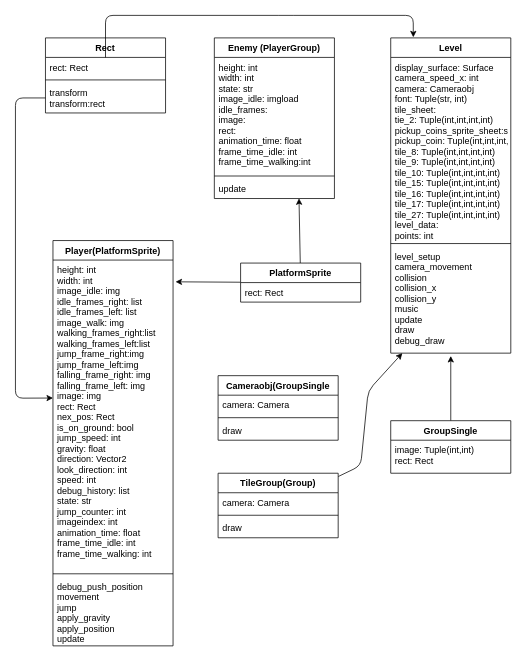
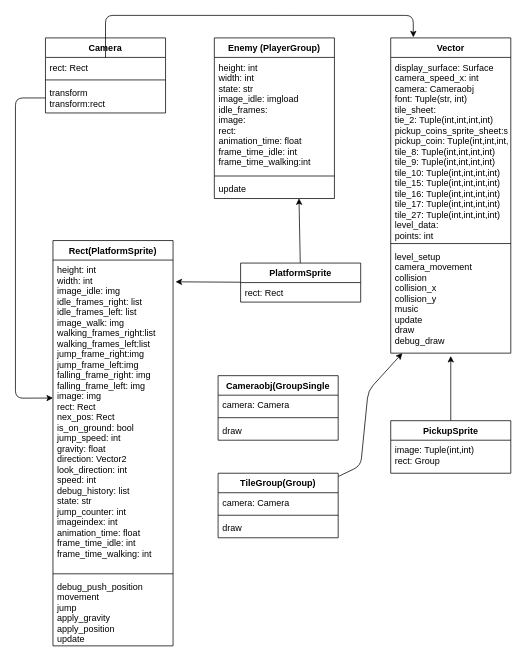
  <mxCell id="0" />
  <mxCell id="1" parent="0" />
  <mxCell id="2" style="edgeStyle=none;html=1;exitX=0;exitY=0.5;exitDx=0;exitDy=0;entryX=0;entryY=0.444;entryDx=0;entryDy=0;entryPerimeter=0;" edge="1" parent="1" source="6" target="12"><mxGeometry relative="1" as="geometry"><mxPoint x="30" y="540" as="targetPoint" /><Array as="points"><mxPoint x="20" y="130" /><mxPoint x="20" y="530" /></Array></mxGeometry></mxCell>
- <mxCell id="3" value="Rect" style="swimlane;fontStyle=1;align=center;verticalAlign=top;childLayout=stackLayout;horizontal=1;startSize=26;horizontalStack=0;resizeParent=1;resizeParentMax=0;resizeLast=0;collapsible=1;marginBottom=0;" vertex="1" parent="1"><mxGeometry x="60" y="50" width="160" height="100" as="geometry" /></mxCell>
+ <mxCell id="3" value="Camera" style="swimlane;fontStyle=1;align=center;verticalAlign=top;childLayout=stackLayout;horizontal=1;startSize=26;horizontalStack=0;resizeParent=1;resizeParentMax=0;resizeLast=0;collapsible=1;marginBottom=0;" vertex="1" parent="1"><mxGeometry x="60" y="50" width="160" height="100" as="geometry" /></mxCell>
  <mxCell id="4" value="rect: Rect" style="text;strokeColor=none;fillColor=none;align=left;verticalAlign=top;spacingLeft=4;spacingRight=4;overflow=hidden;rotatable=0;points=[[0,0.5],[1,0.5]];portConstraint=eastwest;" vertex="1" parent="3"><mxGeometry y="26" width="160" height="26" as="geometry" /></mxCell>
  <mxCell id="5" value="" style="line;strokeWidth=1;fillColor=none;align=left;verticalAlign=middle;spacingTop=-1;spacingLeft=3;spacingRight=3;rotatable=0;labelPosition=right;points=[];portConstraint=eastwest;strokeColor=inherit;" vertex="1" parent="3"><mxGeometry y="52" width="160" height="8" as="geometry" /></mxCell>
  <mxCell id="6" value="transform&#10;transform:rect" style="text;strokeColor=none;fillColor=none;align=left;verticalAlign=top;spacingLeft=4;spacingRight=4;overflow=hidden;rotatable=0;points=[[0,0.5],[1,0.5]];portConstraint=eastwest;" vertex="1" parent="3"><mxGeometry y="60" width="160" height="40" as="geometry" /></mxCell>
  <mxCell id="7" value="Enemy (PlayerGroup)" style="swimlane;fontStyle=1;align=center;verticalAlign=top;childLayout=stackLayout;horizontal=1;startSize=26;horizontalStack=0;resizeParent=1;resizeParentMax=0;resizeLast=0;collapsible=1;marginBottom=0;" vertex="1" parent="1"><mxGeometry x="285" y="50" width="160" height="214" as="geometry" /></mxCell>
  <mxCell id="8" value="height: int&#10;width: int&#10;state: str&#10;image_idle: imgload&#10;idle_frames:&#10;image:&#10;rect:&#10;animation_time: float&#10;frame_time_idle: int&#10;frame_time_walking:int&#10;" style="text;strokeColor=none;fillColor=none;align=left;verticalAlign=top;spacingLeft=4;spacingRight=4;overflow=hidden;rotatable=0;points=[[0,0.5],[1,0.5]];portConstraint=eastwest;" vertex="1" parent="7"><mxGeometry y="26" width="160" height="154" as="geometry" /></mxCell>
  <mxCell id="9" value="" style="line;strokeWidth=1;fillColor=none;align=left;verticalAlign=middle;spacingTop=-1;spacingLeft=3;spacingRight=3;rotatable=0;labelPosition=right;points=[];portConstraint=eastwest;strokeColor=inherit;" vertex="1" parent="7"><mxGeometry y="180" width="160" height="8" as="geometry" /></mxCell>
  <mxCell id="10" value="update" style="text;strokeColor=none;fillColor=none;align=left;verticalAlign=top;spacingLeft=4;spacingRight=4;overflow=hidden;rotatable=0;points=[[0,0.5],[1,0.5]];portConstraint=eastwest;" vertex="1" parent="7"><mxGeometry y="188" width="160" height="26" as="geometry" /></mxCell>
- <mxCell id="11" value="Player(PlatformSprite)" style="swimlane;fontStyle=1;align=center;verticalAlign=top;childLayout=stackLayout;horizontal=1;startSize=26;horizontalStack=0;resizeParent=1;resizeParentMax=0;resizeLast=0;collapsible=1;marginBottom=0;" vertex="1" parent="1"><mxGeometry x="70" y="320" width="160" height="540" as="geometry" /></mxCell>
+ <mxCell id="11" value="Rect(PlatformSprite)" style="swimlane;fontStyle=1;align=center;verticalAlign=top;childLayout=stackLayout;horizontal=1;startSize=26;horizontalStack=0;resizeParent=1;resizeParentMax=0;resizeLast=0;collapsible=1;marginBottom=0;" vertex="1" parent="1"><mxGeometry x="70" y="320" width="160" height="540" as="geometry" /></mxCell>
  <mxCell id="12" value="height: int&#10;width: int&#10;image_idle: img&#10;idle_frames_right: list&#10;idle_frames_left: list&#10;image_walk: img&#10;walking_frames_right:list&#10;walking_frames_left:list&#10;jump_frame_right:img&#10;jump_frame_left:img&#10;falling_frame_right: img&#10;falling_frame_left: img&#10;image: img&#10;rect: Rect&#10;nex_pos: Rect&#10;is_on_ground: bool&#10;jump_speed: int&#10;gravity: float&#10;direction: Vector2&#10;look_direction: int&#10;speed: int&#10;debug_history: list&#10;state: str&#10;jump_counter: int&#10;imageindex: int&#10;animation_time: float&#10;frame_time_idle: int&#10;frame_time_walking: int" style="text;strokeColor=none;fillColor=none;align=left;verticalAlign=top;spacingLeft=4;spacingRight=4;overflow=hidden;rotatable=0;points=[[0,0.5],[1,0.5]];portConstraint=eastwest;" vertex="1" parent="11"><mxGeometry y="26" width="160" height="414" as="geometry" /></mxCell>
  <mxCell id="13" value="" style="line;strokeWidth=1;fillColor=none;align=left;verticalAlign=middle;spacingTop=-1;spacingLeft=3;spacingRight=3;rotatable=0;labelPosition=right;points=[];portConstraint=eastwest;strokeColor=inherit;" vertex="1" parent="11"><mxGeometry y="440" width="160" height="8" as="geometry" /></mxCell>
  <mxCell id="14" value="debug_push_position&#10;movement&#10;jump&#10;apply_gravity&#10;apply_position&#10;update&#10;" style="text;strokeColor=none;fillColor=none;align=left;verticalAlign=top;spacingLeft=4;spacingRight=4;overflow=hidden;rotatable=0;points=[[0,0.5],[1,0.5]];portConstraint=eastwest;" vertex="1" parent="11"><mxGeometry y="448" width="160" height="92" as="geometry" /></mxCell>
  <mxCell id="15" style="edgeStyle=none;html=1;entryX=0.5;entryY=1.027;entryDx=0;entryDy=0;entryPerimeter=0;" edge="1" parent="1" source="16" target="21"><mxGeometry relative="1" as="geometry" /></mxCell>
- <mxCell id="16" value="GroupSingle" style="swimlane;fontStyle=1;align=center;verticalAlign=top;childLayout=stackLayout;horizontal=1;startSize=26;horizontalStack=0;resizeParent=1;resizeParentMax=0;resizeLast=0;collapsible=1;marginBottom=0;" vertex="1" parent="1"><mxGeometry x="520" y="560" width="160" height="70" as="geometry" /></mxCell>
- <mxCell id="17" value="image: Tuple(int,int)&#10;rect: Rect" style="text;strokeColor=none;fillColor=none;align=left;verticalAlign=top;spacingLeft=4;spacingRight=4;overflow=hidden;rotatable=0;points=[[0,0.5],[1,0.5]];portConstraint=eastwest;" vertex="1" parent="16"><mxGeometry y="26" width="160" height="44" as="geometry" /></mxCell>
- <mxCell id="18" value="Level" style="swimlane;fontStyle=1;align=center;verticalAlign=top;childLayout=stackLayout;horizontal=1;startSize=26;horizontalStack=0;resizeParent=1;resizeParentMax=0;resizeLast=0;collapsible=1;marginBottom=0;" vertex="1" parent="1"><mxGeometry x="520" y="50" width="160" height="420" as="geometry" /></mxCell>
+ <mxCell id="16" value="PickupSprite" style="swimlane;fontStyle=1;align=center;verticalAlign=top;childLayout=stackLayout;horizontal=1;startSize=26;horizontalStack=0;resizeParent=1;resizeParentMax=0;resizeLast=0;collapsible=1;marginBottom=0;" vertex="1" parent="1"><mxGeometry x="520" y="560" width="160" height="70" as="geometry" /></mxCell>
+ <mxCell id="17" value="image: Tuple(int,int)&#10;rect: Group" style="text;strokeColor=none;fillColor=none;align=left;verticalAlign=top;spacingLeft=4;spacingRight=4;overflow=hidden;rotatable=0;points=[[0,0.5],[1,0.5]];portConstraint=eastwest;" vertex="1" parent="16"><mxGeometry y="26" width="160" height="44" as="geometry" /></mxCell>
+ <mxCell id="18" value="Vector" style="swimlane;fontStyle=1;align=center;verticalAlign=top;childLayout=stackLayout;horizontal=1;startSize=26;horizontalStack=0;resizeParent=1;resizeParentMax=0;resizeLast=0;collapsible=1;marginBottom=0;" vertex="1" parent="1"><mxGeometry x="520" y="50" width="160" height="420" as="geometry" /></mxCell>
  <mxCell id="19" value="display_surface: Surface&#10;camera_speed_x: int&#10;camera: Cameraobj&#10;font: Tuple(str, int)&#10;tile_sheet:&#10;tie_2: Tuple(int,int,int,int)&#10;pickup_coins_sprite_sheet:str&#10;pickup_coin: Tuple(int,int,int,int)&#10;tile_8: Tuple(int,int,int,int)&#10;tile_9: Tuple(int,int,int,int)&#10;tile_10: Tuple(int,int,int,int)&#10;tile_15: Tuple(int,int,int,int)&#10;tile_16: Tuple(int,int,int,int)&#10;tile_17: Tuple(int,int,int,int)&#10;tile_27: Tuple(int,int,int,int)&#10;level_data:&#10;points: int&#10;" style="text;strokeColor=none;fillColor=none;align=left;verticalAlign=top;spacingLeft=4;spacingRight=4;overflow=hidden;rotatable=0;points=[[0,0.5],[1,0.5]];portConstraint=eastwest;" vertex="1" parent="18"><mxGeometry y="26" width="160" height="244" as="geometry" /></mxCell>
  <mxCell id="20" value="" style="line;strokeWidth=1;fillColor=none;align=left;verticalAlign=middle;spacingTop=-1;spacingLeft=3;spacingRight=3;rotatable=0;labelPosition=right;points=[];portConstraint=eastwest;strokeColor=inherit;" vertex="1" parent="18"><mxGeometry y="270" width="160" height="8" as="geometry" /></mxCell>
  <mxCell id="21" value="level_setup&#10;camera_movement&#10;collision&#10;collision_x&#10;collision_y&#10;music&#10;update&#10;draw&#10;debug_draw" style="text;strokeColor=none;fillColor=none;align=left;verticalAlign=top;spacingLeft=4;spacingRight=4;overflow=hidden;rotatable=0;points=[[0,0.5],[1,0.5]];portConstraint=eastwest;" vertex="1" parent="18"><mxGeometry y="278" width="160" height="142" as="geometry" /></mxCell>
  <mxCell id="22" value="Cameraobj(GroupSingle" style="swimlane;fontStyle=1;align=center;verticalAlign=top;childLayout=stackLayout;horizontal=1;startSize=26;horizontalStack=0;resizeParent=1;resizeParentMax=0;resizeLast=0;collapsible=1;marginBottom=0;" vertex="1" parent="1"><mxGeometry x="290" y="500" width="160" height="86" as="geometry" /></mxCell>
  <mxCell id="23" value="camera: Camera" style="text;strokeColor=none;fillColor=none;align=left;verticalAlign=top;spacingLeft=4;spacingRight=4;overflow=hidden;rotatable=0;points=[[0,0.5],[1,0.5]];portConstraint=eastwest;" vertex="1" parent="22"><mxGeometry y="26" width="160" height="26" as="geometry" /></mxCell>
  <mxCell id="24" value="" style="line;strokeWidth=1;fillColor=none;align=left;verticalAlign=middle;spacingTop=-1;spacingLeft=3;spacingRight=3;rotatable=0;labelPosition=right;points=[];portConstraint=eastwest;strokeColor=inherit;" vertex="1" parent="22"><mxGeometry y="52" width="160" height="8" as="geometry" /></mxCell>
  <mxCell id="25" value="draw" style="text;strokeColor=none;fillColor=none;align=left;verticalAlign=top;spacingLeft=4;spacingRight=4;overflow=hidden;rotatable=0;points=[[0,0.5],[1,0.5]];portConstraint=eastwest;" vertex="1" parent="22"><mxGeometry y="60" width="160" height="26" as="geometry" /></mxCell>
  <mxCell id="26" style="edgeStyle=none;html=1;entryX=1.021;entryY=0.07;entryDx=0;entryDy=0;entryPerimeter=0;" edge="1" parent="1" source="28" target="12"><mxGeometry relative="1" as="geometry" /></mxCell>
  <mxCell id="27" style="edgeStyle=none;html=1;entryX=0.705;entryY=0.991;entryDx=0;entryDy=0;entryPerimeter=0;" edge="1" parent="1" source="28" target="10"><mxGeometry relative="1" as="geometry" /></mxCell>
  <mxCell id="28" value="PlatformSprite" style="swimlane;fontStyle=1;align=center;verticalAlign=top;childLayout=stackLayout;horizontal=1;startSize=26;horizontalStack=0;resizeParent=1;resizeParentMax=0;resizeLast=0;collapsible=1;marginBottom=0;" vertex="1" parent="1"><mxGeometry x="320" y="350" width="160" height="52" as="geometry" /></mxCell>
  <mxCell id="29" value="rect: Rect" style="text;strokeColor=none;fillColor=none;align=left;verticalAlign=top;spacingLeft=4;spacingRight=4;overflow=hidden;rotatable=0;points=[[0,0.5],[1,0.5]];portConstraint=eastwest;" vertex="1" parent="28"><mxGeometry y="26" width="160" height="26" as="geometry" /></mxCell>
  <mxCell id="30" style="edgeStyle=none;html=1;" edge="1" parent="1" source="31" target="21"><mxGeometry relative="1" as="geometry"><Array as="points"><mxPoint x="480" y="620" /><mxPoint x="490" y="520" /></Array></mxGeometry></mxCell>
  <mxCell id="31" value="TileGroup(Group)" style="swimlane;fontStyle=1;align=center;verticalAlign=top;childLayout=stackLayout;horizontal=1;startSize=26;horizontalStack=0;resizeParent=1;resizeParentMax=0;resizeLast=0;collapsible=1;marginBottom=0;" vertex="1" parent="1"><mxGeometry x="290" y="630" width="160" height="86" as="geometry" /></mxCell>
  <mxCell id="32" value="camera: Camera" style="text;strokeColor=none;fillColor=none;align=left;verticalAlign=top;spacingLeft=4;spacingRight=4;overflow=hidden;rotatable=0;points=[[0,0.5],[1,0.5]];portConstraint=eastwest;" vertex="1" parent="31"><mxGeometry y="26" width="160" height="26" as="geometry" /></mxCell>
  <mxCell id="33" value="" style="line;strokeWidth=1;fillColor=none;align=left;verticalAlign=middle;spacingTop=-1;spacingLeft=3;spacingRight=3;rotatable=0;labelPosition=right;points=[];portConstraint=eastwest;strokeColor=inherit;" vertex="1" parent="31"><mxGeometry y="52" width="160" height="8" as="geometry" /></mxCell>
  <mxCell id="34" value="draw" style="text;strokeColor=none;fillColor=none;align=left;verticalAlign=top;spacingLeft=4;spacingRight=4;overflow=hidden;rotatable=0;points=[[0,0.5],[1,0.5]];portConstraint=eastwest;" vertex="1" parent="31"><mxGeometry y="60" width="160" height="26" as="geometry" /></mxCell>
  <mxCell id="35" style="edgeStyle=none;html=1;entryX=0.188;entryY=-0.002;entryDx=0;entryDy=0;entryPerimeter=0;" edge="1" parent="1" source="4" target="18"><mxGeometry relative="1" as="geometry"><mxPoint x="550" y="40" as="targetPoint" /><Array as="points"><mxPoint x="140" y="20" /><mxPoint x="380" y="20" /><mxPoint x="550" y="20" /></Array></mxGeometry></mxCell>
